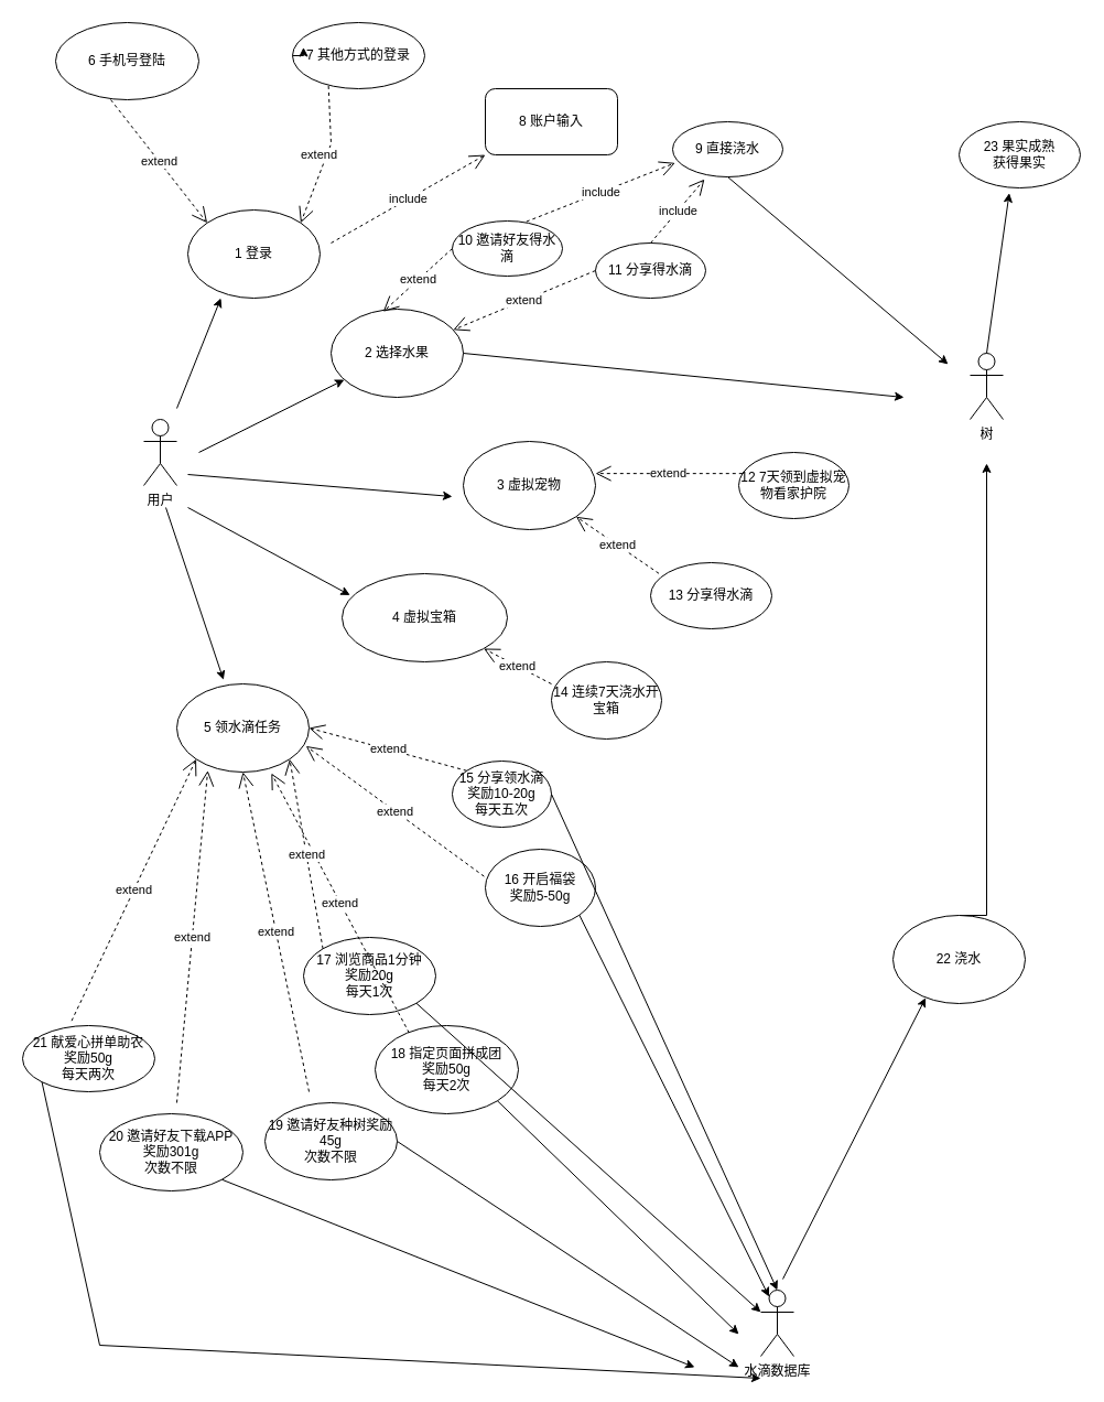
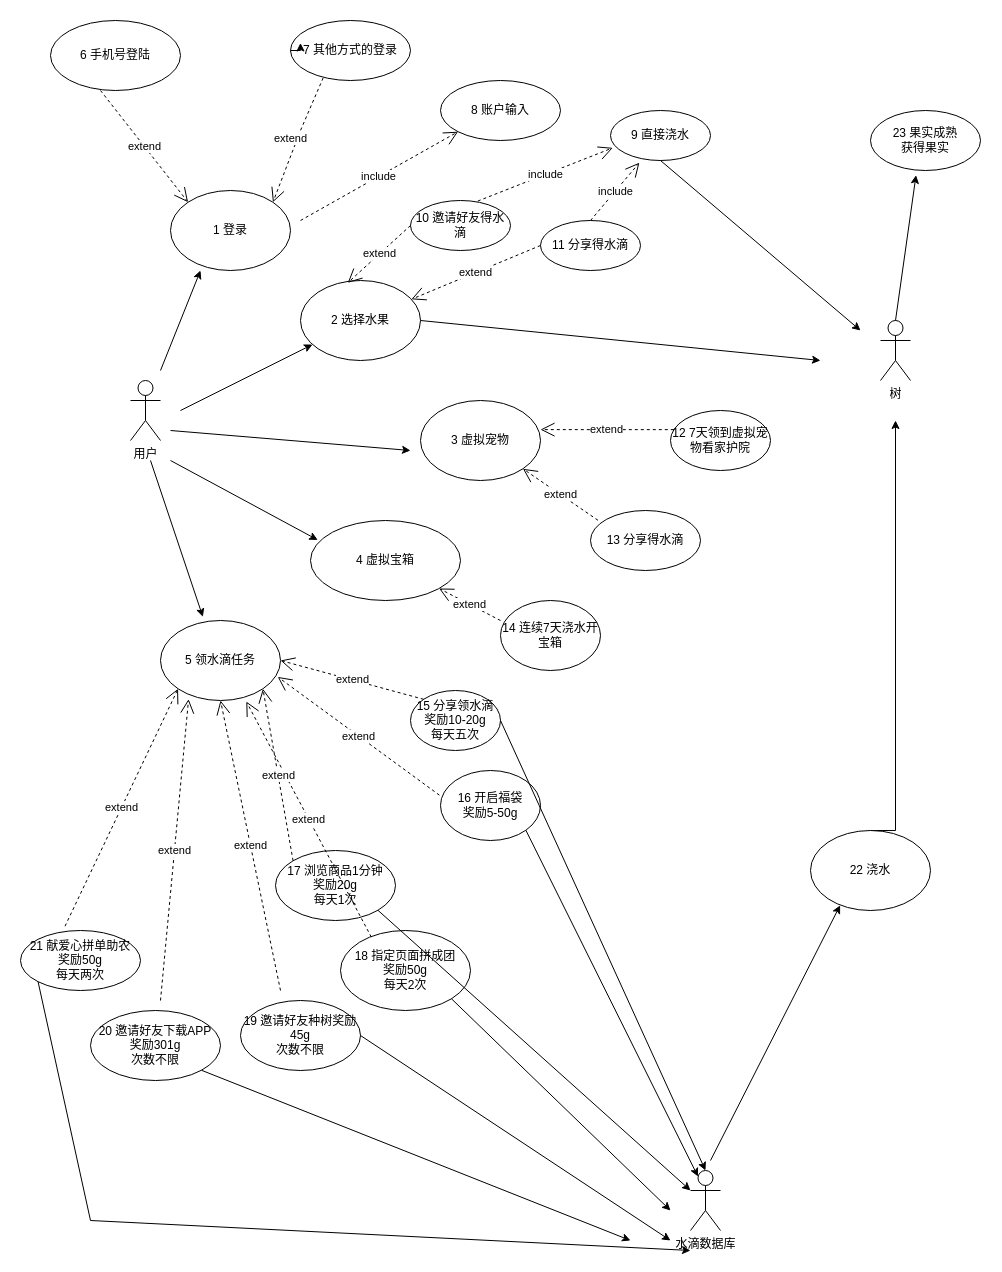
  <mxCell id="0" />
  <mxCell id="1" parent="0" />
  <mxCell id="2" value="用户" style="shape=umlActor;verticalLabelPosition=bottom;verticalAlign=top;html=1;outlineConnect=0;" vertex="1" parent="1"><mxGeometry x="130" y="380" width="30" height="60" as="geometry" /></mxCell>
  <mxCell id="3" value="3 虚拟宠物" style="ellipse;whiteSpace=wrap;html=1;" vertex="1" parent="1"><mxGeometry x="420" y="400" width="120" height="80" as="geometry" /></mxCell>
  <mxCell id="4" value="5 领水滴任务" style="ellipse;whiteSpace=wrap;html=1;" vertex="1" parent="1"><mxGeometry x="160" y="620" width="120" height="80" as="geometry" /></mxCell>
  <mxCell id="5" value="4 虚拟宝箱" style="ellipse;whiteSpace=wrap;html=1;" vertex="1" parent="1"><mxGeometry x="310" y="520" width="150" height="80" as="geometry" /></mxCell>
  <mxCell id="6" value="2 选择水果" style="ellipse;whiteSpace=wrap;html=1;" vertex="1" parent="1"><mxGeometry x="300" y="280" width="120" height="80" as="geometry" /></mxCell>
  <mxCell id="7" value="1 登录" style="ellipse;whiteSpace=wrap;html=1;" vertex="1" parent="1"><mxGeometry x="170" y="190" width="120" height="80" as="geometry" /></mxCell>
- <mxCell id="8" value="7 其他方式的登录" style="ellipse;whiteSpace=wrap;html=1;" vertex="1" parent="1"><mxGeometry x="265" y="20" width="120" height="60" as="geometry" /></mxCell>
+ <mxCell id="8" value="7 其他方式的登录" style="ellipse;whiteSpace=wrap;html=1;" vertex="1" parent="1"><mxGeometry x="290" y="20" width="120" height="60" as="geometry" /></mxCell>
  <mxCell id="9" value="6 手机号登陆" style="ellipse;whiteSpace=wrap;html=1;" vertex="1" parent="1"><mxGeometry x="50" y="20" width="130" height="70" as="geometry" /></mxCell>
  <mxCell id="10" style="edgeStyle=orthogonalEdgeStyle;rounded=0;orthogonalLoop=1;jettySize=auto;html=1;exitX=0;exitY=0.5;exitDx=0;exitDy=0;entryX=0.083;entryY=0.375;entryDx=0;entryDy=0;entryPerimeter=0;" edge="1" parent="1" source="8" target="8"><mxGeometry relative="1" as="geometry" /></mxCell>
  <mxCell id="11" value="" style="endArrow=classic;html=1;rounded=0;entryX=0.25;entryY=1;entryDx=0;entryDy=0;entryPerimeter=0;" edge="1" parent="1" target="7"><mxGeometry width="50" height="50" relative="1" as="geometry"><mxPoint x="160" y="370" as="sourcePoint" /><mxPoint x="220" y="360" as="targetPoint" /><Array as="points" /></mxGeometry></mxCell>
  <mxCell id="12" value="" style="endArrow=classic;html=1;rounded=0;" edge="1" parent="1" target="6"><mxGeometry width="50" height="50" relative="1" as="geometry"><mxPoint x="180" y="410" as="sourcePoint" /><mxPoint x="230" y="380" as="targetPoint" /><Array as="points" /></mxGeometry></mxCell>
  <mxCell id="13" value="" style="endArrow=classic;html=1;rounded=0;entryX=0.353;entryY=-0.046;entryDx=0;entryDy=0;entryPerimeter=0;" edge="1" parent="1" target="4"><mxGeometry width="50" height="50" relative="1" as="geometry"><mxPoint x="150" y="460" as="sourcePoint" /><mxPoint x="210" y="535" as="targetPoint" /></mxGeometry></mxCell>
  <mxCell id="14" value="" style="endArrow=classic;html=1;rounded=0;entryX=0.048;entryY=0.243;entryDx=0;entryDy=0;entryPerimeter=0;" edge="1" parent="1" target="5"><mxGeometry width="50" height="50" relative="1" as="geometry"><mxPoint x="170" y="460" as="sourcePoint" /><mxPoint x="210" y="480" as="targetPoint" /></mxGeometry></mxCell>
  <mxCell id="15" value="" style="endArrow=classic;html=1;rounded=0;" edge="1" parent="1"><mxGeometry width="50" height="50" relative="1" as="geometry"><mxPoint x="170" y="430" as="sourcePoint" /><mxPoint x="410" y="450" as="targetPoint" /></mxGeometry></mxCell>
  <mxCell id="16" value="extend" style="endArrow=open;endSize=12;dashed=1;html=1;rounded=0;exitX=0.272;exitY=0.957;exitDx=0;exitDy=0;exitPerimeter=0;entryX=1;entryY=0;entryDx=0;entryDy=0;" edge="1" parent="1" source="8" target="7"><mxGeometry x="0.018" y="-6" width="160" relative="1" as="geometry"><mxPoint x="260" y="190" as="sourcePoint" /><mxPoint x="330" y="230" as="targetPoint" /><Array as="points"><mxPoint x="300" y="130" /></Array><mxPoint x="-1" as="offset" /></mxGeometry></mxCell>
  <mxCell id="17" value="extend" style="endArrow=open;endSize=12;dashed=1;html=1;rounded=0;entryX=0;entryY=0;entryDx=0;entryDy=0;" edge="1" parent="1" target="7"><mxGeometry width="160" relative="1" as="geometry"><mxPoint x="100" y="90" as="sourcePoint" /><mxPoint x="260" y="90" as="targetPoint" /></mxGeometry></mxCell>
- <mxCell id="18" value="8 账户输入" style="whiteSpace=wrap;html=1;rounded=1;" vertex="1" parent="1"><mxGeometry x="440" y="80" width="120" height="60" as="geometry" /></mxCell>
+ <mxCell id="18" value="8 账户输入" style="ellipse;whiteSpace=wrap;html=1;" vertex="1" parent="1"><mxGeometry x="440" y="80" width="120" height="60" as="geometry" /></mxCell>
  <mxCell id="19" value="include" style="endArrow=open;endSize=12;dashed=1;html=1;rounded=0;entryX=0;entryY=1;entryDx=0;entryDy=0;" edge="1" parent="1" target="18"><mxGeometry width="160" relative="1" as="geometry"><mxPoint x="300" y="220" as="sourcePoint" /><mxPoint x="460" y="220" as="targetPoint" /></mxGeometry></mxCell>
  <mxCell id="20" value="树" style="shape=umlActor;verticalLabelPosition=bottom;verticalAlign=top;html=1;" vertex="1" parent="1"><mxGeometry x="880" y="320" width="30" height="60" as="geometry" /></mxCell>
  <mxCell id="21" value="" style="endArrow=classic;html=1;rounded=0;exitX=1;exitY=0.5;exitDx=0;exitDy=0;" edge="1" parent="1" source="6"><mxGeometry width="50" height="50" relative="1" as="geometry"><mxPoint x="430" y="310" as="sourcePoint" /><mxPoint x="820" y="360" as="targetPoint" /></mxGeometry></mxCell>
  <mxCell id="22" value="9 直接浇水" style="ellipse;whiteSpace=wrap;html=1;" vertex="1" parent="1"><mxGeometry x="610" y="110" width="100" height="50" as="geometry" /></mxCell>
  <mxCell id="23" value="" style="endArrow=classic;html=1;rounded=0;exitX=0.5;exitY=1;exitDx=0;exitDy=0;" edge="1" parent="1" source="22"><mxGeometry width="50" height="50" relative="1" as="geometry"><mxPoint x="330" y="310" as="sourcePoint" /><mxPoint x="860" y="330" as="targetPoint" /></mxGeometry></mxCell>
  <mxCell id="24" value="10 邀请好友得水滴" style="ellipse;whiteSpace=wrap;html=1;" vertex="1" parent="1"><mxGeometry x="410" y="200" width="100" height="50" as="geometry" /></mxCell>
  <mxCell id="25" value="11 分享得水滴" style="ellipse;whiteSpace=wrap;html=1;" vertex="1" parent="1"><mxGeometry x="540" y="220" width="100" height="50" as="geometry" /></mxCell>
  <mxCell id="26" value="extend" style="endArrow=open;endSize=12;dashed=1;html=1;rounded=0;exitX=0;exitY=0.5;exitDx=0;exitDy=0;entryX=0.394;entryY=0.029;entryDx=0;entryDy=0;entryPerimeter=0;" edge="1" parent="1" source="24" target="6"><mxGeometry width="160" relative="1" as="geometry"><mxPoint x="310" y="278.57" as="sourcePoint" /><mxPoint x="390" y="270" as="targetPoint" /></mxGeometry></mxCell>
  <mxCell id="27" value="extend" style="endArrow=open;endSize=12;dashed=1;html=1;rounded=0;exitX=0;exitY=0.5;exitDx=0;exitDy=0;" edge="1" parent="1" source="25" target="6"><mxGeometry width="160" relative="1" as="geometry"><mxPoint x="400" y="300" as="sourcePoint" /><mxPoint x="540" y="290" as="targetPoint" /></mxGeometry></mxCell>
  <mxCell id="28" value="include" style="endArrow=open;endSize=12;dashed=1;html=1;rounded=0;entryX=0.023;entryY=0.747;entryDx=0;entryDy=0;entryPerimeter=0;exitX=0.673;exitY=0.011;exitDx=0;exitDy=0;exitPerimeter=0;" edge="1" parent="1" source="24" target="22"><mxGeometry width="160" relative="1" as="geometry"><mxPoint x="480" y="190" as="sourcePoint" /><mxPoint x="690" y="200" as="targetPoint" /></mxGeometry></mxCell>
  <mxCell id="29" value="include" style="endArrow=open;endSize=12;dashed=1;html=1;rounded=0;entryX=0.289;entryY=1.043;entryDx=0;entryDy=0;entryPerimeter=0;" edge="1" parent="1" target="22"><mxGeometry width="160" relative="1" as="geometry"><mxPoint x="590" y="220" as="sourcePoint" /><mxPoint x="750" y="220" as="targetPoint" /></mxGeometry></mxCell>
  <mxCell id="30" value="12 7天领到虚拟宠物看家护院" style="ellipse;whiteSpace=wrap;html=1;" vertex="1" parent="1"><mxGeometry x="670" y="410" width="100" height="60" as="geometry" /></mxCell>
  <mxCell id="31" value="13 分享得水滴" style="ellipse;whiteSpace=wrap;html=1;" vertex="1" parent="1"><mxGeometry x="590" y="510" width="110" height="60" as="geometry" /></mxCell>
  <mxCell id="32" value="extend" style="endArrow=open;endSize=12;dashed=1;html=1;rounded=0;exitX=0.033;exitY=0.319;exitDx=0;exitDy=0;exitPerimeter=0;entryX=1;entryY=0.364;entryDx=0;entryDy=0;entryPerimeter=0;" edge="1" parent="1" source="30" target="3"><mxGeometry width="160" relative="1" as="geometry"><mxPoint x="520" y="420" as="sourcePoint" /><mxPoint x="640" y="480" as="targetPoint" /></mxGeometry></mxCell>
  <mxCell id="33" value="extend" style="endArrow=open;endSize=12;dashed=1;html=1;rounded=0;exitX=0.068;exitY=0.163;exitDx=0;exitDy=0;exitPerimeter=0;entryX=1;entryY=1;entryDx=0;entryDy=0;" edge="1" parent="1" source="31" target="3"><mxGeometry width="160" relative="1" as="geometry"><mxPoint x="530" y="500" as="sourcePoint" /><mxPoint x="500" y="540" as="targetPoint" /></mxGeometry></mxCell>
  <mxCell id="34" value="14 连续7天浇水开宝箱" style="ellipse;whiteSpace=wrap;html=1;" vertex="1" parent="1"><mxGeometry x="500" y="600" width="100" height="70" as="geometry" /></mxCell>
  <mxCell id="35" value="extend" style="endArrow=open;endSize=12;dashed=1;html=1;rounded=0;exitX=0;exitY=0.286;exitDx=0;exitDy=0;exitPerimeter=0;" edge="1" parent="1" source="34" target="5"><mxGeometry width="160" relative="1" as="geometry"><mxPoint x="430" y="580" as="sourcePoint" /><mxPoint x="400" y="650" as="targetPoint" /></mxGeometry></mxCell>
  <mxCell id="36" value="15 分享领水滴&lt;br&gt;奖励10-20g&lt;br&gt;每天五次" style="ellipse;whiteSpace=wrap;html=1;" vertex="1" parent="1"><mxGeometry x="410" y="690" width="90" height="60" as="geometry" /></mxCell>
  <mxCell id="37" value="16 开启福袋&lt;br&gt;奖励5-50g" style="ellipse;whiteSpace=wrap;html=1;" vertex="1" parent="1"><mxGeometry x="440" y="770" width="100" height="70" as="geometry" /></mxCell>
  <mxCell id="38" value="17 浏览商品1分钟&lt;br&gt;奖励20g&lt;br&gt;每天1次" style="ellipse;whiteSpace=wrap;html=1;" vertex="1" parent="1"><mxGeometry x="275" y="850" width="120" height="70" as="geometry" /></mxCell>
  <mxCell id="39" value="18 指定页面拼成团&lt;br&gt;奖励50g&lt;br&gt;每天2次" style="ellipse;whiteSpace=wrap;html=1;" vertex="1" parent="1"><mxGeometry x="340" y="930" width="130" height="80" as="geometry" /></mxCell>
  <mxCell id="40" value="19 邀请好友种树奖励45g&lt;br&gt;次数不限" style="ellipse;whiteSpace=wrap;html=1;" vertex="1" parent="1"><mxGeometry x="240" y="1000" width="120" height="70" as="geometry" /></mxCell>
  <mxCell id="41" value="20 邀请好友下载APP&lt;br&gt;奖励301g&lt;br&gt;次数不限" style="ellipse;whiteSpace=wrap;html=1;" vertex="1" parent="1"><mxGeometry x="90" y="1010" width="130" height="70" as="geometry" /></mxCell>
  <mxCell id="42" value="21 献爱心拼单助农&lt;br&gt;奖励50g&lt;br&gt;每天两次" style="ellipse;whiteSpace=wrap;html=1;" vertex="1" parent="1"><mxGeometry x="20" y="930" width="120" height="60" as="geometry" /></mxCell>
  <mxCell id="43" value="extend" style="endArrow=open;endSize=12;dashed=1;html=1;rounded=0;entryX=0;entryY=1;entryDx=0;entryDy=0;exitX=0.371;exitY=-0.072;exitDx=0;exitDy=0;exitPerimeter=0;" edge="1" parent="1" source="42" target="4"><mxGeometry width="160" relative="1" as="geometry"><mxPoint x="30" y="910" as="sourcePoint" /><mxPoint x="190" y="910" as="targetPoint" /></mxGeometry></mxCell>
  <mxCell id="44" value="extend" style="endArrow=open;endSize=12;dashed=1;html=1;rounded=0;entryX=0;entryY=1;entryDx=0;entryDy=0;" edge="1" parent="1"><mxGeometry width="160" relative="1" as="geometry"><mxPoint x="160" y="1000" as="sourcePoint" /><mxPoint x="188.088" y="698.623" as="targetPoint" /></mxGeometry></mxCell>
  <mxCell id="45" value="extend" style="endArrow=open;endSize=12;dashed=1;html=1;rounded=0;entryX=0.5;entryY=1;entryDx=0;entryDy=0;" edge="1" parent="1" target="4"><mxGeometry width="160" relative="1" as="geometry"><mxPoint x="280" y="990" as="sourcePoint" /><mxPoint x="198.088" y="708.623" as="targetPoint" /></mxGeometry></mxCell>
  <mxCell id="46" value="extend" style="endArrow=open;endSize=12;dashed=1;html=1;rounded=0;entryX=0.715;entryY=1.013;entryDx=0;entryDy=0;exitX=0.237;exitY=0.082;exitDx=0;exitDy=0;exitPerimeter=0;entryPerimeter=0;" edge="1" parent="1" source="39" target="4"><mxGeometry width="160" relative="1" as="geometry"><mxPoint x="290" y="1000" as="sourcePoint" /><mxPoint x="230" y="710" as="targetPoint" /></mxGeometry></mxCell>
  <mxCell id="47" value="extend" style="endArrow=open;endSize=12;dashed=1;html=1;rounded=0;entryX=1;entryY=1;entryDx=0;entryDy=0;exitX=0;exitY=0;exitDx=0;exitDy=0;" edge="1" parent="1" source="38" target="4"><mxGeometry width="160" relative="1" as="geometry"><mxPoint x="380.81" y="946.56" as="sourcePoint" /><mxPoint x="255.8" y="711.04" as="targetPoint" /></mxGeometry></mxCell>
  <mxCell id="48" value="extend" style="endArrow=open;endSize=12;dashed=1;html=1;rounded=0;exitX=-0.011;exitY=0.352;exitDx=0;exitDy=0;exitPerimeter=0;entryX=0.977;entryY=0.705;entryDx=0;entryDy=0;entryPerimeter=0;" edge="1" parent="1" source="37" target="4"><mxGeometry width="160" relative="1" as="geometry"><mxPoint x="427.138" y="870.508" as="sourcePoint" /><mxPoint x="290" y="680" as="targetPoint" /></mxGeometry></mxCell>
  <mxCell id="49" value="extend" style="endArrow=open;endSize=12;dashed=1;html=1;rounded=0;exitX=0;exitY=0;exitDx=0;exitDy=0;entryX=1;entryY=0.5;entryDx=0;entryDy=0;" edge="1" parent="1" source="36" target="4"><mxGeometry width="160" relative="1" as="geometry"><mxPoint x="448.9" y="804.64" as="sourcePoint" /><mxPoint x="287.24" y="686.4" as="targetPoint" /></mxGeometry></mxCell>
  <mxCell id="50" value="水滴数据库" style="shape=umlActor;verticalLabelPosition=bottom;verticalAlign=top;html=1;outlineConnect=0;" vertex="1" parent="1"><mxGeometry x="690" y="1170" width="30" height="60" as="geometry" /></mxCell>
  <mxCell id="51" value="" style="endArrow=classic;html=1;rounded=0;entryX=0.5;entryY=0;entryDx=0;entryDy=0;entryPerimeter=0;exitX=1;exitY=0.5;exitDx=0;exitDy=0;" edge="1" parent="1" source="36" target="50"><mxGeometry width="50" height="50" relative="1" as="geometry"><mxPoint x="650" y="1170" as="sourcePoint" /><mxPoint x="700" y="1120" as="targetPoint" /></mxGeometry></mxCell>
  <mxCell id="52" value="" style="endArrow=classic;html=1;rounded=0;entryX=0.25;entryY=0.1;entryDx=0;entryDy=0;entryPerimeter=0;exitX=1;exitY=1;exitDx=0;exitDy=0;" edge="1" parent="1" source="37" target="50"><mxGeometry width="50" height="50" relative="1" as="geometry"><mxPoint x="510" y="730" as="sourcePoint" /><mxPoint x="715" y="1180" as="targetPoint" /></mxGeometry></mxCell>
  <mxCell id="53" value="" style="endArrow=classic;html=1;rounded=0;entryX=0;entryY=0.333;entryDx=0;entryDy=0;entryPerimeter=0;exitX=1;exitY=1;exitDx=0;exitDy=0;" edge="1" parent="1" source="38" target="50"><mxGeometry width="50" height="50" relative="1" as="geometry"><mxPoint x="535.864" y="839.387" as="sourcePoint" /><mxPoint x="707.5" y="1186" as="targetPoint" /></mxGeometry></mxCell>
  <mxCell id="54" value="" style="endArrow=classic;html=1;rounded=0;exitX=1;exitY=1;exitDx=0;exitDy=0;" edge="1" parent="1" source="39"><mxGeometry width="50" height="50" relative="1" as="geometry"><mxPoint x="513.037" y="919.387" as="sourcePoint" /><mxPoint x="670" y="1210" as="targetPoint" /></mxGeometry></mxCell>
  <mxCell id="55" value="" style="endArrow=classic;html=1;rounded=0;exitX=1;exitY=0.5;exitDx=0;exitDy=0;" edge="1" parent="1" source="40"><mxGeometry width="50" height="50" relative="1" as="geometry"><mxPoint x="460.604" y="1008.503" as="sourcePoint" /><mxPoint x="670" y="1240" as="targetPoint" /></mxGeometry></mxCell>
  <mxCell id="56" value="" style="endArrow=classic;html=1;rounded=0;exitX=1;exitY=1;exitDx=0;exitDy=0;" edge="1" parent="1" source="41"><mxGeometry width="50" height="50" relative="1" as="geometry"><mxPoint x="370" y="1045" as="sourcePoint" /><mxPoint x="630" y="1240" as="targetPoint" /></mxGeometry></mxCell>
  <mxCell id="57" value="" style="endArrow=classic;html=1;rounded=0;exitX=0;exitY=1;exitDx=0;exitDy=0;" edge="1" parent="1" source="42"><mxGeometry width="50" height="50" relative="1" as="geometry"><mxPoint x="70" y="1270" as="sourcePoint" /><mxPoint x="690" y="1250" as="targetPoint" /><Array as="points"><mxPoint x="90" y="1220" /></Array></mxGeometry></mxCell>
  <mxCell id="58" style="edgeStyle=orthogonalEdgeStyle;rounded=0;orthogonalLoop=1;jettySize=auto;html=1;exitX=0.5;exitY=0;exitDx=0;exitDy=0;" edge="1" parent="1" source="59"><mxGeometry relative="1" as="geometry"><mxPoint x="895" y="420" as="targetPoint" /><Array as="points"><mxPoint x="895" y="830" /></Array></mxGeometry></mxCell>
  <mxCell id="59" value="22 浇水" style="ellipse;whiteSpace=wrap;html=1;" vertex="1" parent="1"><mxGeometry x="810" y="830" width="120" height="80" as="geometry" /></mxCell>
  <mxCell id="60" value="" style="endArrow=classic;html=1;rounded=0;entryX=0.247;entryY=0.935;entryDx=0;entryDy=0;entryPerimeter=0;" edge="1" parent="1" target="59"><mxGeometry width="50" height="50" relative="1" as="geometry"><mxPoint x="710" y="1160" as="sourcePoint" /><mxPoint x="680" y="840" as="targetPoint" /><Array as="points" /></mxGeometry></mxCell>
  <mxCell id="61" value="23 果实成熟&lt;br&gt;获得果实" style="ellipse;whiteSpace=wrap;html=1;" vertex="1" parent="1"><mxGeometry x="870" y="110" width="110" height="60" as="geometry" /></mxCell>
  <mxCell id="62" value="" style="endArrow=classic;html=1;rounded=0;exitX=0.5;exitY=0;exitDx=0;exitDy=0;exitPerimeter=0;entryX=0.414;entryY=1.078;entryDx=0;entryDy=0;entryPerimeter=0;" edge="1" parent="1" source="20" target="61"><mxGeometry width="50" height="50" relative="1" as="geometry"><mxPoint x="920" y="220" as="sourcePoint" /><mxPoint x="970" y="170" as="targetPoint" /></mxGeometry></mxCell>
